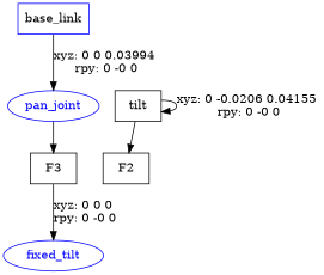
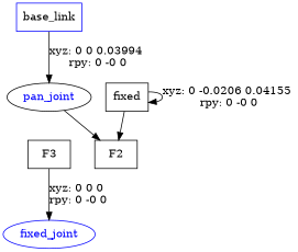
  digraph {
    node [shape=box]
    n1 [color=blue label=base_link]
-   pan_joint [color=blue fontcolor=blue shape=ellipse]
+   pan_joint [color=black fontcolor=blue shape=ellipse]
    n3 [label=F3]
-   fixed_joint [color=blue fontcolor=blue shape=ellipse label=fixed_tilt]
-   n5 [label=tilt]
+   fixed_joint [color=blue fontcolor=blue shape=ellipse]
+   n5 [label=fixed]
    n6 [label=F2]
    n1 -> pan_joint [label="xyz: 0 0 0.03994 \nrpy: 0 -0 0"]
-   pan_joint -> n3
+   pan_joint -> n6
    n3 -> fixed_joint [label="xyz: 0 0 0 \nrpy: 0 -0 0"]
    n5 -> n5 [label="xyz: 0 -0.0206 0.04155 \nrpy: 0 -0 0"]
    n5 -> n6
  }
